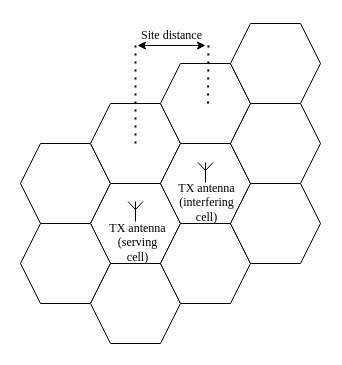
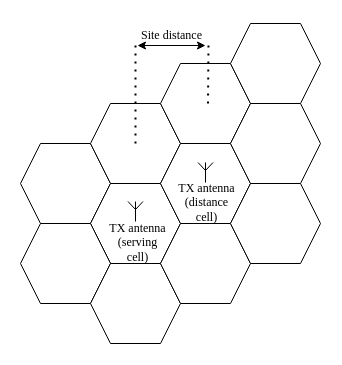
  <mxCell id="0" />
  <mxCell id="1" parent="0" />
  <mxCell id="2" value="" style="shape=hexagon;perimeter=hexagonPerimeter2;whiteSpace=wrap;html=1;fixedSize=1;" vertex="1" parent="1"><mxGeometry x="20" y="143" width="90" height="80" as="geometry" /></mxCell>
  <mxCell id="3" value="" style="shape=hexagon;perimeter=hexagonPerimeter2;whiteSpace=wrap;html=1;fixedSize=1;" vertex="1" parent="1"><mxGeometry x="90" y="103" width="90" height="80" as="geometry" /></mxCell>
  <mxCell id="4" value="" style="shape=hexagon;perimeter=hexagonPerimeter2;whiteSpace=wrap;html=1;fixedSize=1;" vertex="1" parent="1"><mxGeometry x="90" y="183" width="90" height="80" as="geometry" /></mxCell>
  <mxCell id="5" value="" style="shape=hexagon;perimeter=hexagonPerimeter2;whiteSpace=wrap;html=1;fixedSize=1;" vertex="1" parent="1"><mxGeometry x="160" y="143" width="90" height="80" as="geometry" /></mxCell>
  <mxCell id="6" value="" style="shape=hexagon;perimeter=hexagonPerimeter2;whiteSpace=wrap;html=1;fixedSize=1;" vertex="1" parent="1"><mxGeometry x="20" y="223" width="90" height="80" as="geometry" /></mxCell>
  <mxCell id="7" value="" style="shape=hexagon;perimeter=hexagonPerimeter2;whiteSpace=wrap;html=1;fixedSize=1;" vertex="1" parent="1"><mxGeometry x="90" y="263" width="90" height="80" as="geometry" /></mxCell>
  <mxCell id="8" value="" style="shape=hexagon;perimeter=hexagonPerimeter2;whiteSpace=wrap;html=1;fixedSize=1;" vertex="1" parent="1"><mxGeometry x="160" y="223" width="90" height="80" as="geometry" /></mxCell>
  <mxCell id="9" value="" style="verticalLabelPosition=bottom;shadow=0;dashed=0;align=center;html=1;verticalAlign=top;shape=mxgraph.electrical.radio.aerial_-_antenna_1;" vertex="1" parent="1"><mxGeometry x="127.5" y="201" width="15" height="20" as="geometry" /></mxCell>
  <mxCell id="10" value="" style="shape=hexagon;perimeter=hexagonPerimeter2;whiteSpace=wrap;html=1;fixedSize=1;" vertex="1" parent="1"><mxGeometry x="160" y="63" width="90" height="80" as="geometry" /></mxCell>
  <mxCell id="11" value="" style="shape=hexagon;perimeter=hexagonPerimeter2;whiteSpace=wrap;html=1;fixedSize=1;" vertex="1" parent="1"><mxGeometry x="230" y="103" width="90" height="80" as="geometry" /></mxCell>
  <mxCell id="12" value="" style="shape=hexagon;perimeter=hexagonPerimeter2;whiteSpace=wrap;html=1;fixedSize=1;" vertex="1" parent="1"><mxGeometry x="230" y="183" width="90" height="80" as="geometry" /></mxCell>
  <mxCell id="13" value="" style="verticalLabelPosition=bottom;shadow=0;dashed=0;align=center;html=1;verticalAlign=top;shape=mxgraph.electrical.radio.aerial_-_antenna_1;" vertex="1" parent="1"><mxGeometry x="197.5" y="162" width="15" height="20" as="geometry" /></mxCell>
  <mxCell id="14" value="&lt;font face=&quot;Times New Roman&quot;&gt;TX antenna (serving &lt;br&gt;cell)&lt;/font&gt;" style="text;html=1;strokeColor=none;fillColor=none;align=center;verticalAlign=middle;whiteSpace=wrap;rounded=0;" vertex="1" parent="1"><mxGeometry x="95" y="232" width="85" height="20" as="geometry" /></mxCell>
- <mxCell id="15" value="&lt;font face=&quot;Times New Roman&quot;&gt;TX antenna (interfering&lt;br&gt;cell)&lt;/font&gt;" style="text;html=1;strokeColor=none;fillColor=none;align=center;verticalAlign=middle;whiteSpace=wrap;rounded=0;" vertex="1" parent="1"><mxGeometry x="164" y="192" width="85" height="20" as="geometry" /></mxCell>
+ <mxCell id="15" value="&lt;font face=&quot;Times New Roman&quot;&gt;TX antenna (distance&lt;br&gt;cell)&lt;/font&gt;" style="text;html=1;strokeColor=none;fillColor=none;align=center;verticalAlign=middle;whiteSpace=wrap;rounded=0;" vertex="1" parent="1"><mxGeometry x="164" y="192" width="85" height="20" as="geometry" /></mxCell>
  <mxCell id="16" value="" style="shape=hexagon;perimeter=hexagonPerimeter2;whiteSpace=wrap;html=1;fixedSize=1;" vertex="1" parent="1"><mxGeometry x="230" y="23" width="90" height="80" as="geometry" /></mxCell>
  <mxCell id="17" value="" style="endArrow=classic;startArrow=classic;html=1;rounded=0;" edge="1" parent="1"><mxGeometry width="50" height="50" relative="1" as="geometry"><mxPoint x="137" y="45" as="sourcePoint" /><mxPoint x="205" y="45" as="targetPoint" /></mxGeometry></mxCell>
  <mxCell id="18" value="&lt;font face=&quot;Times New Roman&quot;&gt;Site distance&lt;/font&gt;" style="text;html=1;strokeColor=none;fillColor=none;align=center;verticalAlign=middle;whiteSpace=wrap;rounded=0;rotation=0;" vertex="1" parent="1"><mxGeometry x="130.5" y="20" width="81" height="30" as="geometry" /></mxCell>
  <mxCell id="19" value="" style="endArrow=none;dashed=1;html=1;dashPattern=1 3;strokeWidth=2;rounded=0;" edge="1" parent="1"><mxGeometry width="50" height="50" relative="1" as="geometry"><mxPoint x="135" y="143" as="sourcePoint" /><mxPoint x="135" y="43" as="targetPoint" /></mxGeometry></mxCell>
  <mxCell id="20" value="" style="endArrow=none;dashed=1;html=1;dashPattern=1 3;strokeWidth=2;rounded=0;" edge="1" parent="1"><mxGeometry width="50" height="50" relative="1" as="geometry"><mxPoint x="207.5" y="103" as="sourcePoint" /><mxPoint x="208" y="43" as="targetPoint" /></mxGeometry></mxCell>
